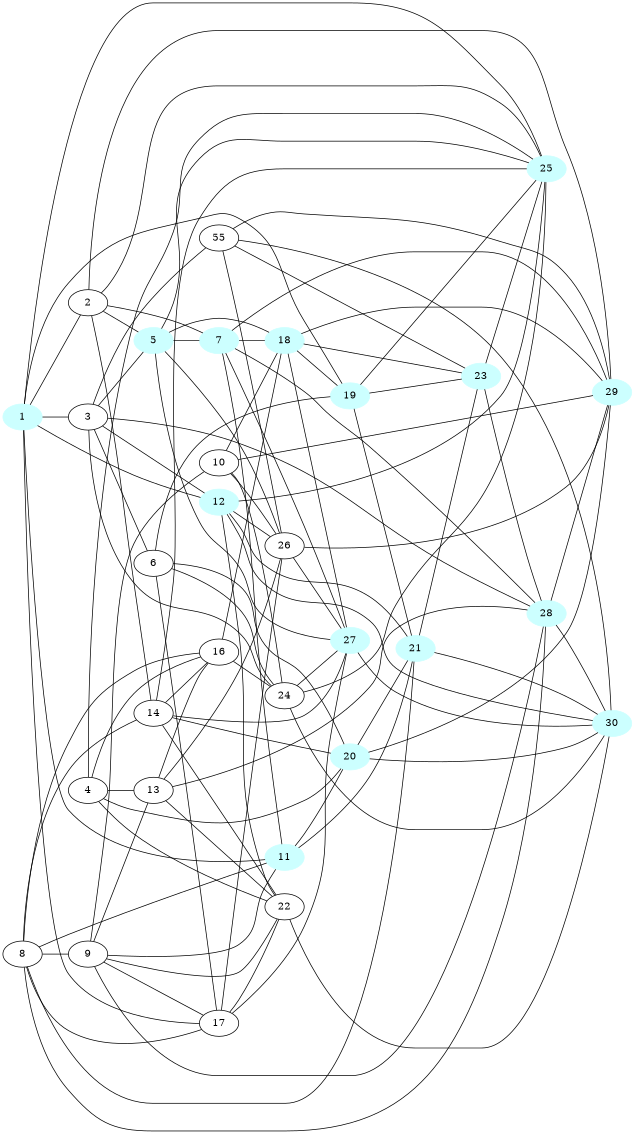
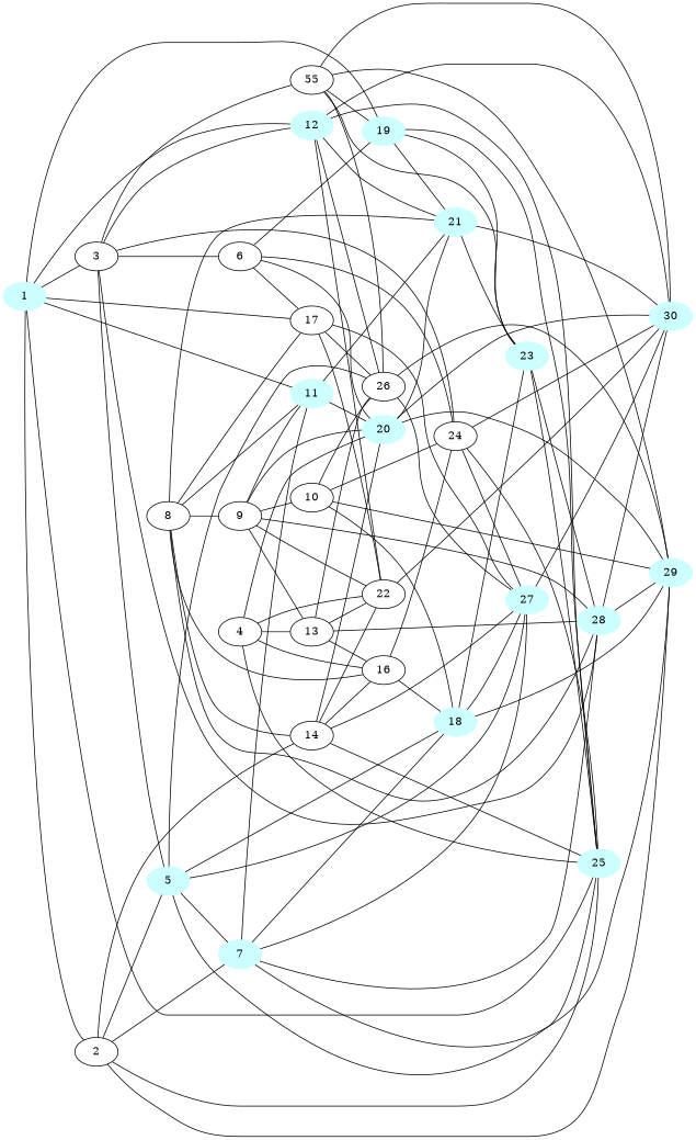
  graph {
    rankdir=LR
    1 [color="#CCFFFF" style=filled]
    11 [color="#CCFFFF" style=filled]
    12 [color="#CCFFFF" style=filled]
    19 [color="#CCFFFF" style=filled]
    25 [color="#CCFFFF" style=filled]
    2
    3
    17
    20 [color="#CCFFFF" style=filled]
    21 [color="#CCFFFF" style=filled]
    26
    30 [color="#CCFFFF" style=filled]
    22
    23 [color="#CCFFFF" style=filled]
    5 [color="#CCFFFF" style=filled]
    7 [color="#CCFFFF" style=filled]
    29 [color="#CCFFFF" style=filled]
    14
    28 [color="#CCFFFF" style=filled]
    24
    6
    n22 [label=55]
    27 [color="#CCFFFF" style=filled]
    18 [color="#CCFFFF" style=filled]
    16
    4
    13
    8
    9
    10
    1 -- 11
    1 -- 12
    1 -- 19
    1 -- 25
    1 -- 2
    1 -- 3
    1 -- 17
    11 -- 20
    11 -- 21
    12 -- 25
    12 -- 21
    12 -- 26
    12 -- 30
    12 -- 22
    19 -- 25
    19 -- 21
    19 -- 23
    2 -- 25
    2 -- 5
    2 -- 7
    2 -- 29
    2 -- 14
    3 -- 12
    3 -- 5
    3 -- 28
    3 -- 24
    3 -- 6
    3 -- n22
    17 -- 26
    17 -- 22
    17 -- 27
    20 -- 21
    20 -- 30
    20 -- 29
    21 -- 30
    21 -- 23
    26 -- 29
    26 -- 27
    22 -- 30
    23 -- 25
    23 -- 28
    5 -- 25
    5 -- 26
    5 -- 7
    5 -- 27
    5 -- 18
    7 -- 11
    7 -- 29
    7 -- 28
    7 -- 27
    7 -- 18
    14 -- 25
    14 -- 20
    14 -- 22
    14 -- 27
    14 -- 16
    28 -- 30
    28 -- 29
    24 -- 25
    24 -- 30
    24 -- 27
    6 -- 19
    6 -- 17
    6 -- 20
    6 -- 24
    n22 -- 26
    n22 -- 30
    n22 -- 23
    n22 -- 29
    27 -- 30
-   18 -- 19
+   n22 -- 19
    18 -- 23
    18 -- 29
    18 -- 27
    16 -- 24
    16 -- 18
    4 -- 25
    4 -- 20
    4 -- 22
    4 -- 16
    4 -- 13
    13 -- 26
    13 -- 22
    13 -- 28
    13 -- 16
    8 -- 11
    8 -- 17
    8 -- 21
    8 -- 14
    8 -- 28
    8 -- 16
    8 -- 9
    9 -- 11
-   9 -- 17
+   9 -- 20
    9 -- 22
    9 -- 28
    9 -- 13
    9 -- 10
    10 -- 26
    10 -- 29
    10 -- 24
    10 -- 18
  }
